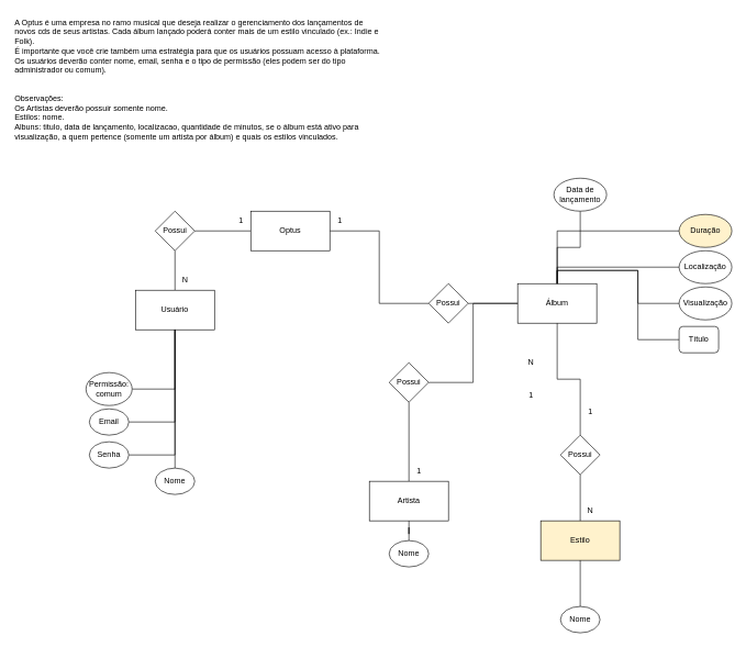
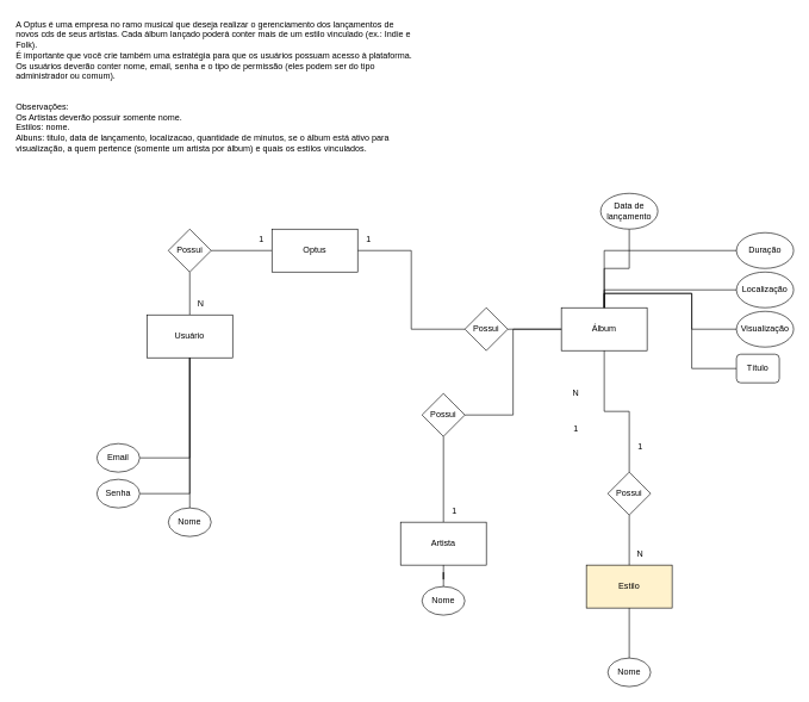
  <mxCell id="0" />
  <mxCell id="1" parent="0" />
  <mxCell id="2" value="A Optus é uma empresa no ramo musical que deseja realizar o gerenciamento dos lançamentos de novos cds de seus artistas. Cada álbum lançado poderá conter mais de um estilo vinculado (ex.: Indie e Folk).&#10;É importante que você crie também uma estratégia para que os usuários possuam acesso à plataforma.&#10;Os usuários deverão conter nome, email, senha e o tipo de permissão (eles podem ser do tipo administrador ou comum).&#10;&#10;&#10;Observações:&#10;Os Artistas deverão possuir somente nome.&#10;Estilos: nome.&#10;Albuns: titulo, data de lançamento, localizacao, quantidade de minutos, se o álbum está ativo para visualização, a quem pertence (somente um artista por álbum) e quais os estilos vinculados." style="text;whiteSpace=wrap;" vertex="1" parent="1"><mxGeometry x="20" y="20" width="560" height="230" as="geometry" /></mxCell>
  <mxCell id="3" style="edgeStyle=orthogonalEdgeStyle;rounded=0;orthogonalLoop=1;jettySize=auto;html=1;entryX=0;entryY=0.5;entryDx=0;entryDy=0;endArrow=none;endFill=0;" edge="1" parent="1" source="5" target="8"><mxGeometry relative="1" as="geometry" /></mxCell>
  <mxCell id="4" style="edgeStyle=orthogonalEdgeStyle;rounded=0;orthogonalLoop=1;jettySize=auto;html=1;entryX=1;entryY=0.5;entryDx=0;entryDy=0;endArrow=none;endFill=0;" edge="1" parent="1" source="5" target="44"><mxGeometry relative="1" as="geometry" /></mxCell>
  <mxCell id="5" value="&lt;font style=&quot;vertical-align: inherit;&quot;&gt;&lt;font style=&quot;vertical-align: inherit;&quot;&gt;Optus&lt;/font&gt;&lt;/font&gt;" style="rounded=0;whiteSpace=wrap;html=1;" vertex="1" parent="1"><mxGeometry x="380" y="320" width="120" height="60" as="geometry" /></mxCell>
  <mxCell id="6" value="&lt;font style=&quot;vertical-align: inherit;&quot;&gt;&lt;font style=&quot;vertical-align: inherit;&quot;&gt;Álbum&lt;/font&gt;&lt;/font&gt;" style="rounded=0;whiteSpace=wrap;html=1;" vertex="1" parent="1"><mxGeometry x="785" y="430" width="120" height="60" as="geometry" /></mxCell>
  <mxCell id="7" style="edgeStyle=orthogonalEdgeStyle;rounded=0;orthogonalLoop=1;jettySize=auto;html=1;entryX=0;entryY=0.5;entryDx=0;entryDy=0;endArrow=none;endFill=0;" edge="1" parent="1" source="8" target="6"><mxGeometry relative="1" as="geometry" /></mxCell>
  <mxCell id="8" value="Possui" style="rhombus;whiteSpace=wrap;html=1;" vertex="1" parent="1"><mxGeometry x="650" y="430" width="60" height="60" as="geometry" /></mxCell>
  <mxCell id="9" style="edgeStyle=orthogonalEdgeStyle;rounded=0;orthogonalLoop=1;jettySize=auto;html=1;entryX=0.5;entryY=1;entryDx=0;entryDy=0;endArrow=none;endFill=0;" edge="1" parent="1" source="10" target="44"><mxGeometry relative="1" as="geometry" /></mxCell>
  <mxCell id="10" value="&lt;font style=&quot;vertical-align: inherit;&quot;&gt;&lt;font style=&quot;vertical-align: inherit;&quot;&gt;Usuário&lt;/font&gt;&lt;/font&gt;" style="rounded=0;whiteSpace=wrap;html=1;" vertex="1" parent="1"><mxGeometry x="205" y="440" width="120" height="60" as="geometry" /></mxCell>
  <mxCell id="11" value="" style="edgeStyle=orthogonalEdgeStyle;rounded=0;orthogonalLoop=1;jettySize=auto;html=1;endArrow=none;endFill=0;" edge="1" parent="1" source="12" target="10"><mxGeometry relative="1" as="geometry" /></mxCell>
  <mxCell id="12" value="&lt;font style=&quot;vertical-align: inherit;&quot;&gt;&lt;font style=&quot;vertical-align: inherit;&quot;&gt;&lt;font style=&quot;vertical-align: inherit;&quot;&gt;&lt;font style=&quot;vertical-align: inherit;&quot;&gt;Nome&lt;/font&gt;&lt;/font&gt;&lt;/font&gt;&lt;/font&gt;" style="ellipse;whiteSpace=wrap;html=1;" vertex="1" parent="1"><mxGeometry x="235" y="710" width="60" height="40" as="geometry" /></mxCell>
  <mxCell id="13" style="edgeStyle=orthogonalEdgeStyle;rounded=0;orthogonalLoop=1;jettySize=auto;html=1;entryX=0.5;entryY=1;entryDx=0;entryDy=0;endArrow=none;endFill=0;" edge="1" parent="1" source="14" target="10"><mxGeometry relative="1" as="geometry" /></mxCell>
  <mxCell id="14" value="&lt;font style=&quot;vertical-align: inherit;&quot;&gt;&lt;font style=&quot;vertical-align: inherit;&quot;&gt;&lt;font style=&quot;vertical-align: inherit;&quot;&gt;&lt;font style=&quot;vertical-align: inherit;&quot;&gt;&lt;font style=&quot;vertical-align: inherit;&quot;&gt;&lt;font style=&quot;vertical-align: inherit;&quot;&gt;Email&lt;/font&gt;&lt;/font&gt;&lt;/font&gt;&lt;/font&gt;&lt;/font&gt;&lt;/font&gt;" style="ellipse;whiteSpace=wrap;html=1;" vertex="1" parent="1"><mxGeometry x="135" y="620" width="60" height="40" as="geometry" /></mxCell>
  <mxCell id="15" style="edgeStyle=orthogonalEdgeStyle;rounded=0;orthogonalLoop=1;jettySize=auto;html=1;entryX=0.5;entryY=1;entryDx=0;entryDy=0;endArrow=none;endFill=0;" edge="1" parent="1" source="16" target="10"><mxGeometry relative="1" as="geometry" /></mxCell>
  <mxCell id="16" value="&lt;font style=&quot;vertical-align: inherit;&quot;&gt;&lt;font style=&quot;vertical-align: inherit;&quot;&gt;&lt;font style=&quot;vertical-align: inherit;&quot;&gt;&lt;font style=&quot;vertical-align: inherit;&quot;&gt;&lt;font style=&quot;vertical-align: inherit;&quot;&gt;&lt;font style=&quot;vertical-align: inherit;&quot;&gt;Senha&lt;/font&gt;&lt;/font&gt;&lt;/font&gt;&lt;/font&gt;&lt;/font&gt;&lt;/font&gt;" style="ellipse;whiteSpace=wrap;html=1;" vertex="1" parent="1"><mxGeometry x="135" y="670" width="60" height="40" as="geometry" /></mxCell>
- <mxCell id="17" style="edgeStyle=orthogonalEdgeStyle;rounded=0;orthogonalLoop=1;jettySize=auto;html=1;entryX=0.5;entryY=1;entryDx=0;entryDy=0;endArrow=none;endFill=0;" edge="1" parent="1" source="18" target="10"><mxGeometry relative="1" as="geometry" /></mxCell>
- <mxCell id="18" value="&lt;font style=&quot;vertical-align: inherit;&quot;&gt;&lt;font style=&quot;vertical-align: inherit;&quot;&gt;&lt;font style=&quot;vertical-align: inherit;&quot;&gt;&lt;font style=&quot;vertical-align: inherit;&quot;&gt;&lt;font style=&quot;vertical-align: inherit;&quot;&gt;&lt;font style=&quot;vertical-align: inherit;&quot;&gt;&lt;font style=&quot;vertical-align: inherit;&quot;&gt;&lt;font style=&quot;vertical-align: inherit;&quot;&gt;Permissão: comum&lt;/font&gt;&lt;/font&gt;&lt;/font&gt;&lt;/font&gt;&lt;/font&gt;&lt;/font&gt;&lt;/font&gt;&lt;/font&gt;" style="ellipse;whiteSpace=wrap;html=1;" vertex="1" parent="1"><mxGeometry x="130" y="565" width="70" height="50" as="geometry" /></mxCell>
  <mxCell id="19" style="edgeStyle=orthogonalEdgeStyle;rounded=0;orthogonalLoop=1;jettySize=auto;html=1;entryX=0.5;entryY=1;entryDx=0;entryDy=0;endArrow=none;endFill=0;" edge="1" parent="1" source="20" target="37"><mxGeometry relative="1" as="geometry" /></mxCell>
  <mxCell id="20" value="&lt;font style=&quot;vertical-align: inherit;&quot;&gt;&lt;font style=&quot;vertical-align: inherit;&quot;&gt;&lt;font style=&quot;vertical-align: inherit;&quot;&gt;&lt;font style=&quot;vertical-align: inherit;&quot;&gt;Artista&lt;/font&gt;&lt;/font&gt;&lt;/font&gt;&lt;/font&gt;" style="rounded=0;whiteSpace=wrap;html=1;" vertex="1" parent="1"><mxGeometry x="560" y="730" width="120" height="60" as="geometry" /></mxCell>
  <mxCell id="21" style="edgeStyle=orthogonalEdgeStyle;rounded=0;orthogonalLoop=1;jettySize=auto;html=1;entryX=0.5;entryY=1;entryDx=0;entryDy=0;endArrow=none;endFill=0;" edge="1" parent="1" source="22" target="20"><mxGeometry relative="1" as="geometry" /></mxCell>
  <mxCell id="22" value="&lt;font style=&quot;vertical-align: inherit;&quot;&gt;&lt;font style=&quot;vertical-align: inherit;&quot;&gt;&lt;font style=&quot;vertical-align: inherit;&quot;&gt;&lt;font style=&quot;vertical-align: inherit;&quot;&gt;Nome&lt;/font&gt;&lt;/font&gt;&lt;/font&gt;&lt;/font&gt;" style="ellipse;whiteSpace=wrap;html=1;" vertex="1" parent="1"><mxGeometry x="590" y="820" width="60" height="40" as="geometry" /></mxCell>
  <mxCell id="23" value="&lt;font style=&quot;vertical-align: inherit;&quot;&gt;&lt;font style=&quot;vertical-align: inherit;&quot;&gt;&lt;font style=&quot;vertical-align: inherit;&quot;&gt;&lt;font style=&quot;vertical-align: inherit;&quot;&gt;Estilo&lt;/font&gt;&lt;/font&gt;&lt;/font&gt;&lt;/font&gt;" style="rounded=0;whiteSpace=wrap;html=1;fillColor=#fff2cc;" vertex="1" parent="1"><mxGeometry x="820" y="790" width="120" height="60" as="geometry" /></mxCell>
  <mxCell id="24" style="edgeStyle=orthogonalEdgeStyle;rounded=0;orthogonalLoop=1;jettySize=auto;html=1;entryX=0.5;entryY=1;entryDx=0;entryDy=0;endArrow=none;endFill=0;" edge="1" parent="1" source="25" target="23"><mxGeometry relative="1" as="geometry" /></mxCell>
  <mxCell id="25" value="&lt;font style=&quot;vertical-align: inherit;&quot;&gt;&lt;font style=&quot;vertical-align: inherit;&quot;&gt;&lt;font style=&quot;vertical-align: inherit;&quot;&gt;&lt;font style=&quot;vertical-align: inherit;&quot;&gt;Nome&lt;/font&gt;&lt;/font&gt;&lt;/font&gt;&lt;/font&gt;" style="ellipse;whiteSpace=wrap;html=1;" vertex="1" parent="1"><mxGeometry x="850" y="920" width="60" height="40" as="geometry" /></mxCell>
  <mxCell id="26" style="edgeStyle=orthogonalEdgeStyle;rounded=0;orthogonalLoop=1;jettySize=auto;html=1;entryX=0.5;entryY=0;entryDx=0;entryDy=0;endArrow=none;endFill=0;" edge="1" parent="1" source="27" target="6"><mxGeometry relative="1" as="geometry" /></mxCell>
  <mxCell id="27" value="&lt;font style=&quot;vertical-align: inherit;&quot;&gt;&lt;font style=&quot;vertical-align: inherit;&quot;&gt;&lt;font style=&quot;vertical-align: inherit;&quot;&gt;&lt;font style=&quot;vertical-align: inherit;&quot;&gt;Título&lt;/font&gt;&lt;/font&gt;&lt;/font&gt;&lt;/font&gt;" style="whiteSpace=wrap;html=1;rounded=1;" vertex="1" parent="1"><mxGeometry x="1030" y="495" width="60" height="40" as="geometry" /></mxCell>
  <mxCell id="28" style="edgeStyle=orthogonalEdgeStyle;rounded=0;orthogonalLoop=1;jettySize=auto;html=1;entryX=0.5;entryY=0;entryDx=0;entryDy=0;endArrow=none;endFill=0;" edge="1" parent="1" source="29" target="6"><mxGeometry relative="1" as="geometry" /></mxCell>
  <mxCell id="29" value="&lt;font style=&quot;vertical-align: inherit;&quot;&gt;&lt;font style=&quot;vertical-align: inherit;&quot;&gt;&lt;font style=&quot;vertical-align: inherit;&quot;&gt;&lt;font style=&quot;vertical-align: inherit;&quot;&gt;Data de lançamento&lt;/font&gt;&lt;/font&gt;&lt;/font&gt;&lt;/font&gt;" style="ellipse;whiteSpace=wrap;html=1;" vertex="1" parent="1"><mxGeometry x="840" y="270" width="80" height="50" as="geometry" /></mxCell>
  <mxCell id="30" style="edgeStyle=orthogonalEdgeStyle;rounded=0;orthogonalLoop=1;jettySize=auto;html=1;entryX=0.5;entryY=0;entryDx=0;entryDy=0;endArrow=none;endFill=0;" edge="1" parent="1" source="31" target="6"><mxGeometry relative="1" as="geometry" /></mxCell>
  <mxCell id="31" value="Localização" style="ellipse;whiteSpace=wrap;html=1;" vertex="1" parent="1"><mxGeometry x="1030" y="380" width="80" height="50" as="geometry" /></mxCell>
  <mxCell id="32" style="edgeStyle=orthogonalEdgeStyle;rounded=0;orthogonalLoop=1;jettySize=auto;html=1;entryX=0.5;entryY=0;entryDx=0;entryDy=0;endArrow=none;endFill=0;" edge="1" parent="1" source="33" target="6"><mxGeometry relative="1" as="geometry" /></mxCell>
- <mxCell id="33" value="&lt;font style=&quot;vertical-align: inherit;&quot;&gt;&lt;font style=&quot;vertical-align: inherit;&quot;&gt;&lt;font style=&quot;vertical-align: inherit;&quot;&gt;&lt;font style=&quot;vertical-align: inherit;&quot;&gt;Duração&lt;/font&gt;&lt;/font&gt;&lt;/font&gt;&lt;/font&gt;" style="ellipse;whiteSpace=wrap;html=1;fillColor=#fff2cc;" vertex="1" parent="1"><mxGeometry x="1030" y="325" width="80" height="50" as="geometry" /></mxCell>
+ <mxCell id="33" value="&lt;font style=&quot;vertical-align: inherit;&quot;&gt;&lt;font style=&quot;vertical-align: inherit;&quot;&gt;&lt;font style=&quot;vertical-align: inherit;&quot;&gt;&lt;font style=&quot;vertical-align: inherit;&quot;&gt;Duração&lt;/font&gt;&lt;/font&gt;&lt;/font&gt;&lt;/font&gt;" style="ellipse;whiteSpace=wrap;html=1;" vertex="1" parent="1"><mxGeometry x="1030" y="325" width="80" height="50" as="geometry" /></mxCell>
  <mxCell id="34" style="edgeStyle=orthogonalEdgeStyle;rounded=0;orthogonalLoop=1;jettySize=auto;html=1;entryX=0.5;entryY=0;entryDx=0;entryDy=0;endArrow=none;endFill=0;" edge="1" parent="1" source="35" target="6"><mxGeometry relative="1" as="geometry" /></mxCell>
  <mxCell id="35" value="&lt;font style=&quot;vertical-align: inherit;&quot;&gt;&lt;font style=&quot;vertical-align: inherit;&quot;&gt;&lt;font style=&quot;vertical-align: inherit;&quot;&gt;&lt;font style=&quot;vertical-align: inherit;&quot;&gt;Visualização&lt;/font&gt;&lt;/font&gt;&lt;/font&gt;&lt;/font&gt;" style="ellipse;whiteSpace=wrap;html=1;" vertex="1" parent="1"><mxGeometry x="1030" y="435" width="80" height="50" as="geometry" /></mxCell>
  <mxCell id="36" style="edgeStyle=orthogonalEdgeStyle;rounded=0;orthogonalLoop=1;jettySize=auto;html=1;entryX=0;entryY=0.5;entryDx=0;entryDy=0;endArrow=none;endFill=0;" edge="1" parent="1" source="37" target="6"><mxGeometry relative="1" as="geometry" /></mxCell>
  <mxCell id="37" value="Possui" style="rhombus;whiteSpace=wrap;html=1;" vertex="1" parent="1"><mxGeometry x="590" y="550" width="60" height="60" as="geometry" /></mxCell>
  <mxCell id="38" value="1" style="text;html=1;align=center;verticalAlign=middle;resizable=0;points=[];autosize=1;strokeColor=none;fillColor=none;" vertex="1" parent="1"><mxGeometry x="350" y="320" width="30" height="30" as="geometry" /></mxCell>
  <mxCell id="39" value="1" style="text;html=1;align=center;verticalAlign=middle;resizable=0;points=[];autosize=1;strokeColor=none;fillColor=none;" vertex="1" parent="1"><mxGeometry x="880" y="610" width="30" height="30" as="geometry" /></mxCell>
  <mxCell id="40" style="edgeStyle=orthogonalEdgeStyle;rounded=0;orthogonalLoop=1;jettySize=auto;html=1;entryX=0.5;entryY=0;entryDx=0;entryDy=0;endArrow=none;endFill=0;" edge="1" parent="1" source="42" target="23"><mxGeometry relative="1" as="geometry" /></mxCell>
  <mxCell id="41" style="edgeStyle=orthogonalEdgeStyle;rounded=0;orthogonalLoop=1;jettySize=auto;html=1;entryX=0.5;entryY=1;entryDx=0;entryDy=0;endArrow=none;endFill=0;" edge="1" parent="1" source="42" target="6"><mxGeometry relative="1" as="geometry" /></mxCell>
  <mxCell id="42" value="Possui" style="rhombus;whiteSpace=wrap;html=1;" vertex="1" parent="1"><mxGeometry x="850" y="660" width="60" height="60" as="geometry" /></mxCell>
  <mxCell id="43" value="N" style="text;html=1;align=center;verticalAlign=middle;resizable=0;points=[];autosize=1;strokeColor=none;fillColor=none;" vertex="1" parent="1"><mxGeometry x="880" y="760" width="30" height="30" as="geometry" /></mxCell>
  <mxCell id="44" value="Possui" style="rhombus;whiteSpace=wrap;html=1;" vertex="1" parent="1"><mxGeometry x="235" y="320" width="60" height="60" as="geometry" /></mxCell>
  <mxCell id="45" value="N" style="text;html=1;align=center;verticalAlign=middle;resizable=0;points=[];autosize=1;strokeColor=none;fillColor=none;" vertex="1" parent="1"><mxGeometry x="265" y="410" width="30" height="30" as="geometry" /></mxCell>
  <mxCell id="46" value="1" style="text;html=1;align=center;verticalAlign=middle;resizable=0;points=[];autosize=1;strokeColor=none;fillColor=none;" vertex="1" parent="1"><mxGeometry x="500" y="320" width="30" height="30" as="geometry" /></mxCell>
  <mxCell id="47" value="N" style="text;html=1;align=center;verticalAlign=middle;resizable=0;points=[];autosize=1;strokeColor=none;fillColor=none;" vertex="1" parent="1"><mxGeometry x="790" y="535" width="30" height="30" as="geometry" /></mxCell>
  <mxCell id="48" value="1" style="text;html=1;align=center;verticalAlign=middle;resizable=0;points=[];autosize=1;strokeColor=none;fillColor=none;" vertex="1" parent="1"><mxGeometry x="620" y="700" width="30" height="30" as="geometry" /></mxCell>
  <mxCell id="49" value="1" style="text;html=1;align=center;verticalAlign=middle;resizable=0;points=[];autosize=1;strokeColor=none;fillColor=none;" vertex="1" parent="1"><mxGeometry x="790" y="585" width="30" height="30" as="geometry" /></mxCell>
